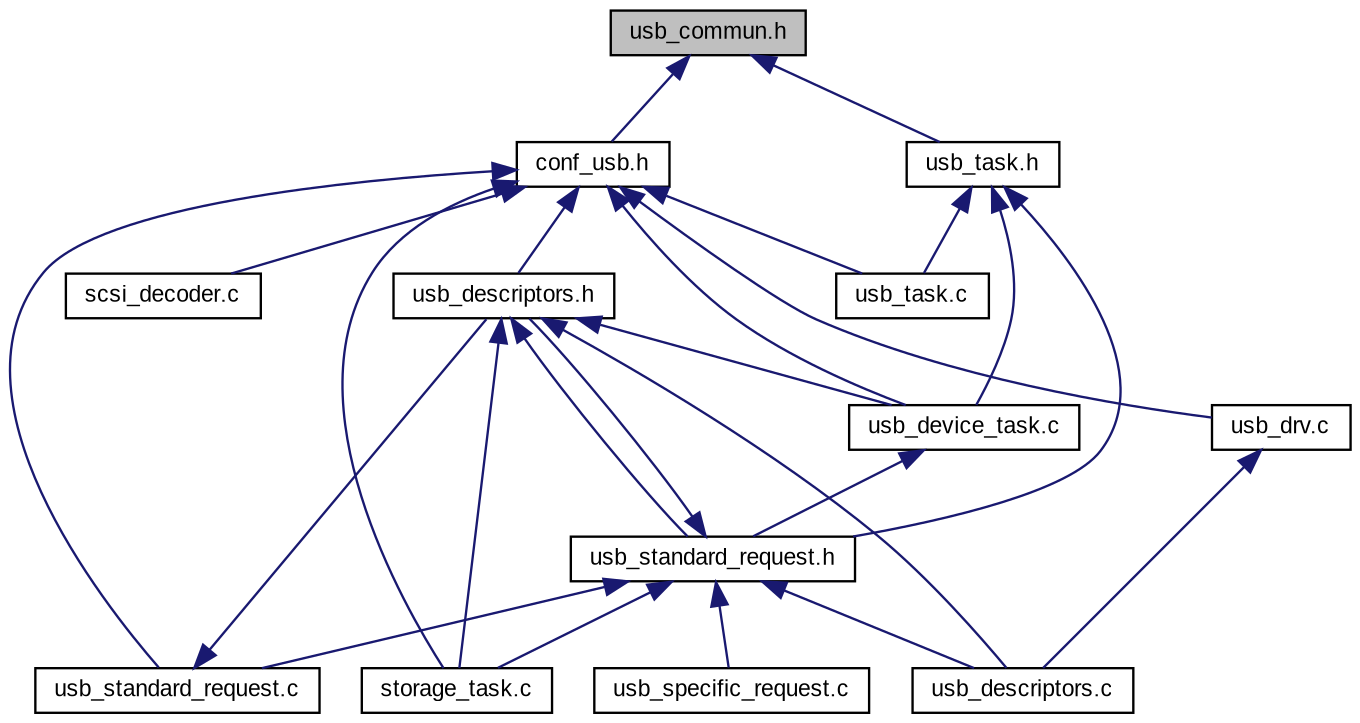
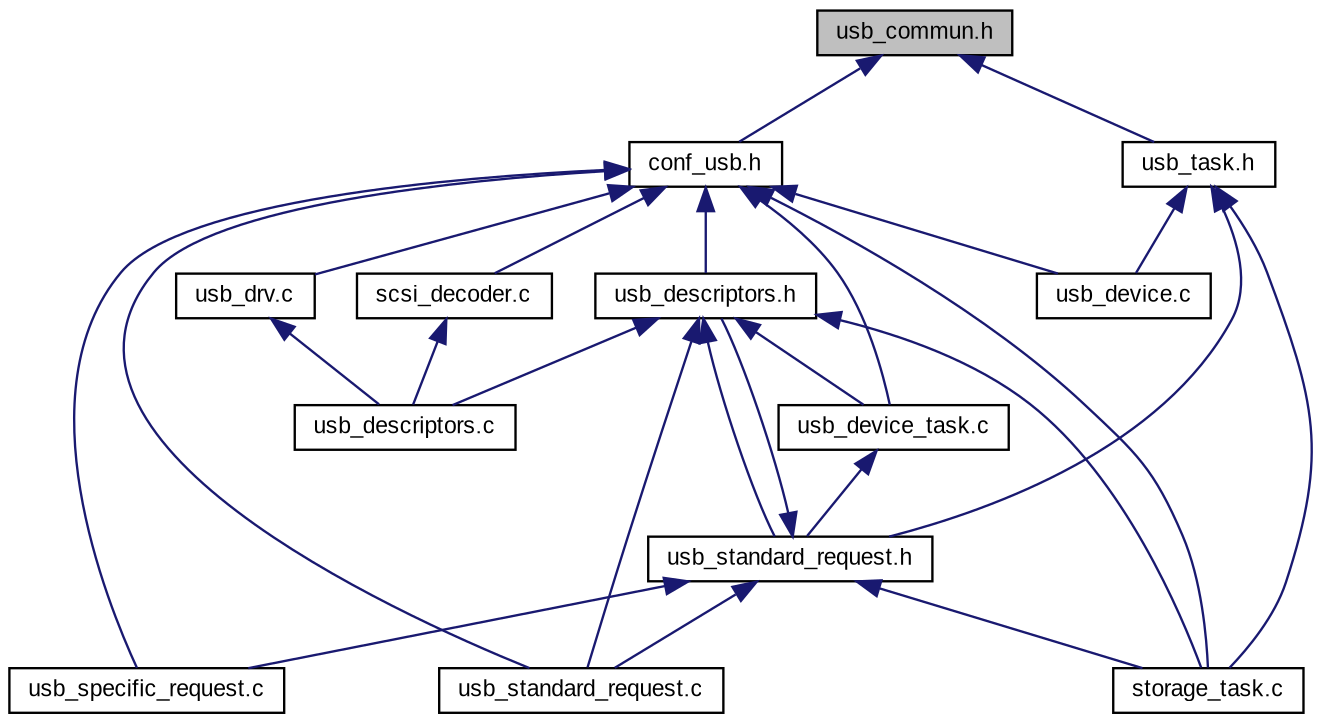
  digraph {
    fontname="Liberation Sans"
    node [color=black fillcolor=white fontname="Liberation Sans" fontsize=10 shape=record style=filled]
    edge [color=midnightblue dir=back fontname="Liberation Sans" fontsize=10 labelfontname="FreeSans.ttf" labelfontsize=10 style=solid]
    n1 [fillcolor=grey75 fontcolor=black height=0.2 label="usb_commun.h" width=0.4]
    n2 [height=0.2 label="conf_usb.h" width=0.4]
    n3 [height=0.2 label="usb_task.h" width=0.4]
    n4 [height=0.2 label="storage_task.c" width=0.4]
    n5 [height=0.2 label="usb_descriptors.h" width=0.4]
    n6 [height=0.2 label="usb_specific_request.c" width=0.4]
    n7 [height=0.2 label="usb_device_task.c" width=0.4]
    n8 [height=0.2 label="usb_standard_request.c" width=0.4]
-   n9 [height=0.2 label="usb_task.c" width=0.4]
+   n9 [height=0.2 label="usb_device.c" width=0.4]
    n10 [height=0.2 label="usb_drv.c" width=0.4]
    n11 [height=0.2 label="scsi_decoder.c" width=0.4]
    n12 [height=0.2 label="usb_standard_request.h" width=0.4]
    n13 [height=0.2 label="usb_descriptors.c" width=0.4]
    n1 -> n2
    n1 -> n3
    n2 -> n4
    n2 -> n5
+   n2 -> n6
    n2 -> n7
    n2 -> n8
    n2 -> n9
    n2 -> n10
    n2 -> n11
-   n3 -> n7
+   n3 -> n4
    n3 -> n9
    n3 -> n12
    n5 -> n4
    n5 -> n7
-   n8 -> n5
+   n5 -> n8
    n5 -> n12
    n5 -> n13
    n7 -> n12
    n10 -> n13
    n12 -> n4
    n12 -> n5
    n12 -> n6
    n12 -> n8
-   n12 -> n13
+   n11 -> n13
  }
